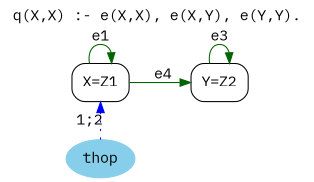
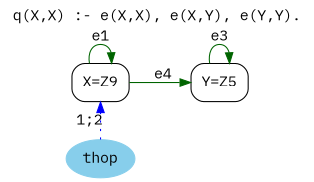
  digraph {
    fontname="IBM Plex Mono"
    label="q(X,X) :- e(X,X), e(X,Y), e(Y,Y)."
    labelloc=t
    rankdir=LR
    node [fontname="IBM Plex Mono" shape=box style=rounded]
    edge [color=darkgreen fontname="IBM Plex Mono"]
-   n1 [height=0.5 label="X=Z1" width=0.75]
-   n2 [height=0.5 label="Y=Z2" width=0.75]
+   n1 [height=0.5 label="X=Z9" width=0.75]
+   n2 [height=0.5 label="Y=Z5" width=0.75]
    thop [color=skyblue fillcolor=skyblue height=0.5 shape=oval style="filled,rounded" width=0.79437]
    n1 -> n1 [label=e1]
    n1 -> n2 [label=e4]
    n2 -> n2 [label=e3]
    thop -> n1 [color=blue constraint=false label="1;2" style=dotted]
  }
